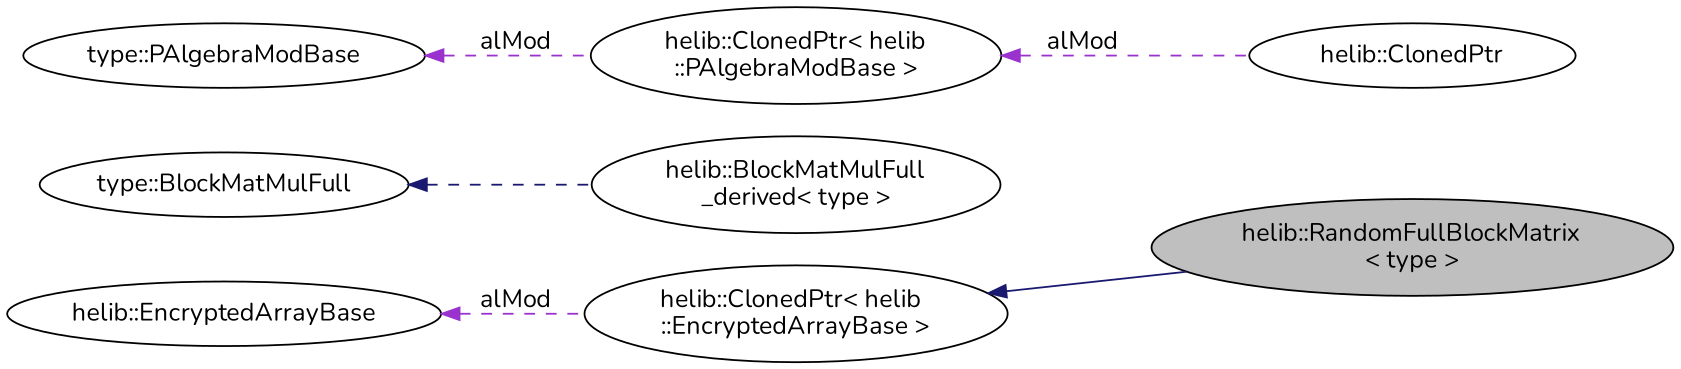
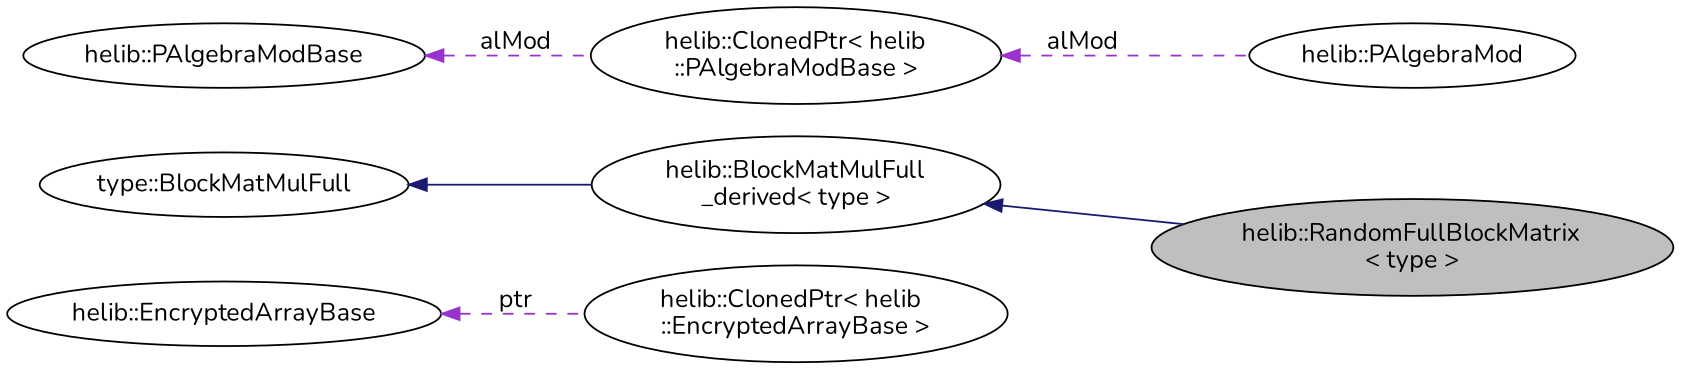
  digraph {
    fontname=Nunito
    rankdir=LR
    node [color=black fillcolor=white fontname=Nunito style=filled]
    edge [color=darkorchid3 dir=back fontname=Nunito style=dashed]
    n1 [fillcolor=grey75 fontcolor=black label="helib::RandomFullBlockMatrix\l\< type \>"]
    n2 [label="helib::BlockMatMulFull\l_derived\< type \>"]
    n3 [label="type::BlockMatMulFull"]
-   n4 [label="helib::ClonedPtr"]
+   n4 [label="helib::PAlgebraMod"]
    n5 [label="helib::ClonedPtr\< helib\l::PAlgebraModBase \>"]
-   n6 [label="type::PAlgebraModBase"]
+   n6 [label="helib::PAlgebraModBase"]
    n7 [label="helib::ClonedPtr\< helib\l::EncryptedArrayBase \>"]
    n8 [label="helib::EncryptedArrayBase"]
-   n7 -> n1 [color=midnightblue style=solid]
-   n3 -> n2 [color=midnightblue]
+   n2 -> n1 [color=midnightblue style=solid]
+   n3 -> n2 [color=midnightblue style=solid]
    n5 -> n4 [label=" alMod"]
    n6 -> n5 [label=" alMod"]
-   n8 -> n7 [label=" alMod"]
+   n8 -> n7 [label=" ptr"]
  }
